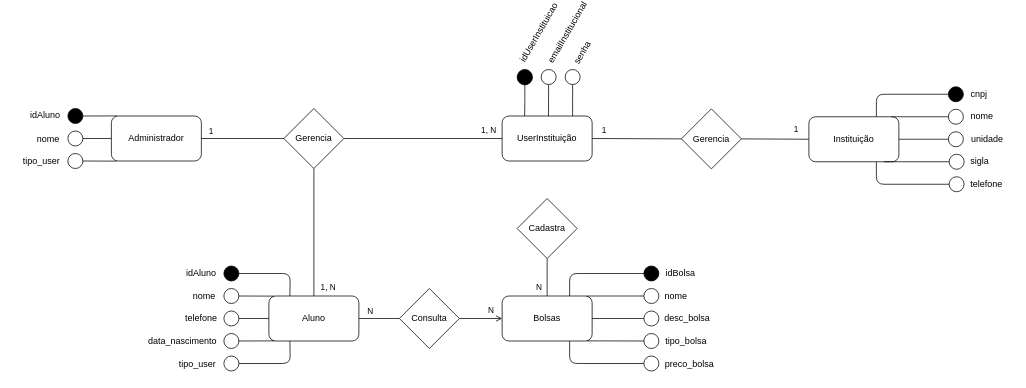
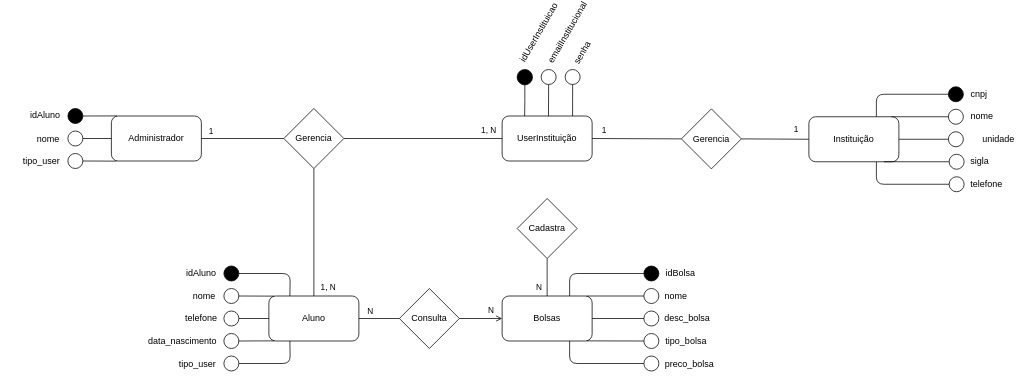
  <mxCell id="0" />
  <mxCell id="1" parent="0" />
  <mxCell id="2" value="Aluno" style="rounded=1;whiteSpace=wrap;html=1;" parent="1" vertex="1"><mxGeometry x="358" y="379" width="120" height="60" as="geometry" /></mxCell>
  <mxCell id="3" value="Consulta" style="rhombus;whiteSpace=wrap;html=1;" parent="1" vertex="1"><mxGeometry x="532" y="369" width="80" height="80" as="geometry" /></mxCell>
  <mxCell id="4" value="Bolsas" style="rounded=1;whiteSpace=wrap;html=1;" parent="1" vertex="1"><mxGeometry x="669" y="379" width="120" height="60" as="geometry" /></mxCell>
  <mxCell id="5" value="Cadastra" style="rhombus;whiteSpace=wrap;html=1;" parent="1" vertex="1"><mxGeometry x="689" y="249" width="80" height="80" as="geometry" /></mxCell>
  <mxCell id="6" style="rounded=0;orthogonalLoop=1;jettySize=auto;html=1;exitX=1;exitY=0.5;exitDx=0;exitDy=0;entryX=0;entryY=0.5;entryDx=0;entryDy=0;endArrow=none;endFill=0;" parent="1" source="8" target="82" edge="1"><mxGeometry relative="1" as="geometry" /></mxCell>
  <mxCell id="7" value="1" style="edgeLabel;html=1;align=center;verticalAlign=middle;resizable=0;points=[];" parent="6" vertex="1" connectable="0"><mxGeometry x="-0.686" y="2" relative="1" as="geometry"><mxPoint x="-4" y="-10" as="offset" /></mxGeometry></mxCell>
  <mxCell id="8" value="UserInstituição" style="rounded=1;whiteSpace=wrap;html=1;" parent="1" vertex="1"><mxGeometry x="669" y="139" width="120" height="60" as="geometry" /></mxCell>
  <mxCell id="9" value="Administrador" style="rounded=1;whiteSpace=wrap;html=1;" parent="1" vertex="1"><mxGeometry x="148" y="139" width="120" height="60" as="geometry" /></mxCell>
  <mxCell id="10" value="Gerencia" style="rhombus;whiteSpace=wrap;html=1;" parent="1" vertex="1"><mxGeometry x="378" y="129" width="80" height="80" as="geometry" /></mxCell>
  <mxCell id="11" value="" style="ellipse;fillColor=strokeColor;html=1;" parent="1" vertex="1"><mxGeometry x="90" y="129" width="20" height="20" as="geometry" /></mxCell>
  <mxCell id="12" value="" style="ellipse;" parent="1" vertex="1"><mxGeometry x="90" y="159" width="20" height="20" as="geometry" /></mxCell>
  <mxCell id="13" value="" style="ellipse;" parent="1" vertex="1"><mxGeometry x="90" y="189" width="20" height="20" as="geometry" /></mxCell>
  <mxCell id="14" value="idAluno" style="text;html=1;align=center;verticalAlign=middle;whiteSpace=wrap;rounded=0;" parent="1" vertex="1"><mxGeometry x="30" y="130" width="60" height="15" as="geometry" /></mxCell>
  <mxCell id="15" value="nome" style="text;html=1;align=center;verticalAlign=middle;whiteSpace=wrap;rounded=0;" parent="1" vertex="1"><mxGeometry x="34" y="162.5" width="60" height="15" as="geometry" /></mxCell>
  <mxCell id="16" value="tipo_user" style="text;html=1;align=center;verticalAlign=middle;whiteSpace=wrap;rounded=0;" parent="1" vertex="1"><mxGeometry x="20" y="191.5" width="70" height="15" as="geometry" /></mxCell>
  <mxCell id="17" value="" style="endArrow=none;html=1;rounded=1;exitX=1;exitY=0.5;exitDx=0;exitDy=0;entryX=0.063;entryY=-0.002;entryDx=0;entryDy=0;entryPerimeter=0;" parent="1" source="11" target="9" edge="1"><mxGeometry width="50" height="50" relative="1" as="geometry"><mxPoint x="110" y="139" as="sourcePoint" /><mxPoint x="188" y="149" as="targetPoint" /></mxGeometry></mxCell>
  <mxCell id="18" value="" style="endArrow=none;html=1;rounded=1;exitX=1;exitY=0.5;exitDx=0;exitDy=0;entryX=0;entryY=0.5;entryDx=0;entryDy=0;edgeStyle=orthogonalEdgeStyle;curved=0;" parent="1" source="12" target="9" edge="1"><mxGeometry width="50" height="50" relative="1" as="geometry"><mxPoint x="120" y="119" as="sourcePoint" /><mxPoint x="188" y="149" as="targetPoint" /></mxGeometry></mxCell>
  <mxCell id="19" value="" style="endArrow=none;html=1;rounded=1;exitX=1;exitY=0.5;exitDx=0;exitDy=0;entryX=0.056;entryY=1.003;entryDx=0;entryDy=0;entryPerimeter=0;" parent="1" source="13" target="9" edge="1"><mxGeometry width="50" height="50" relative="1" as="geometry"><mxPoint x="120" y="179" as="sourcePoint" /><mxPoint x="158" y="179" as="targetPoint" /></mxGeometry></mxCell>
  <mxCell id="20" value="" style="ellipse;fillColor=strokeColor;html=1;" parent="1" vertex="1"><mxGeometry x="298" y="339" width="20" height="20" as="geometry" /></mxCell>
  <mxCell id="21" value="" style="ellipse;" parent="1" vertex="1"><mxGeometry x="298" y="369" width="20" height="20" as="geometry" /></mxCell>
  <mxCell id="22" value="" style="ellipse;" parent="1" vertex="1"><mxGeometry x="298" y="399" width="20" height="20" as="geometry" /></mxCell>
  <mxCell id="23" value="" style="ellipse;" parent="1" vertex="1"><mxGeometry x="298" y="429" width="20" height="20" as="geometry" /></mxCell>
  <mxCell id="24" value="" style="ellipse;" parent="1" vertex="1"><mxGeometry x="298" y="459" width="20" height="20" as="geometry" /></mxCell>
  <mxCell id="25" value="idAluno" style="text;html=1;align=center;verticalAlign=middle;whiteSpace=wrap;rounded=0;" parent="1" vertex="1"><mxGeometry x="238" y="341.5" width="60" height="15" as="geometry" /></mxCell>
  <mxCell id="26" value="nome" style="text;html=1;align=center;verticalAlign=middle;whiteSpace=wrap;rounded=0;" parent="1" vertex="1"><mxGeometry x="242" y="371.5" width="60" height="15" as="geometry" /></mxCell>
  <mxCell id="27" value="telefone" style="text;html=1;align=center;verticalAlign=middle;whiteSpace=wrap;rounded=0;" parent="1" vertex="1"><mxGeometry x="238" y="401.5" width="60" height="15" as="geometry" /></mxCell>
  <mxCell id="28" value="data_nascimento" style="text;html=1;align=center;verticalAlign=middle;whiteSpace=wrap;rounded=0;" parent="1" vertex="1"><mxGeometry x="188" y="432" width="110" height="15" as="geometry" /></mxCell>
  <mxCell id="29" value="tipo_user" style="text;html=1;align=center;verticalAlign=middle;whiteSpace=wrap;rounded=0;" parent="1" vertex="1"><mxGeometry x="228" y="462" width="70" height="15" as="geometry" /></mxCell>
  <mxCell id="30" value="" style="endArrow=none;html=1;rounded=1;exitX=1;exitY=0.5;exitDx=0;exitDy=0;entryX=0.25;entryY=0;entryDx=0;entryDy=0;edgeStyle=orthogonalEdgeStyle;curved=0;" parent="1" source="20" edge="1"><mxGeometry width="50" height="50" relative="1" as="geometry"><mxPoint x="466" y="359" as="sourcePoint" /><mxPoint x="386" y="379" as="targetPoint" /></mxGeometry></mxCell>
  <mxCell id="31" value="" style="endArrow=none;html=1;rounded=1;exitX=1;exitY=0.5;exitDx=0;exitDy=0;entryX=0.06;entryY=0.003;entryDx=0;entryDy=0;entryPerimeter=0;" parent="1" source="21" target="2" edge="1"><mxGeometry width="50" height="50" relative="1" as="geometry"><mxPoint x="328" y="359" as="sourcePoint" /><mxPoint x="348" y="369" as="targetPoint" /></mxGeometry></mxCell>
  <mxCell id="32" value="" style="endArrow=none;html=1;rounded=1;exitX=1;exitY=0.5;exitDx=0;exitDy=0;entryX=0;entryY=0.5;entryDx=0;entryDy=0;edgeStyle=orthogonalEdgeStyle;curved=0;" parent="1" source="22" target="2" edge="1"><mxGeometry width="50" height="50" relative="1" as="geometry"><mxPoint x="328" y="359" as="sourcePoint" /><mxPoint x="356" y="409" as="targetPoint" /></mxGeometry></mxCell>
  <mxCell id="33" value="" style="endArrow=none;html=1;rounded=1;exitX=1;exitY=0.5;exitDx=0;exitDy=0;entryX=0.063;entryY=0.997;entryDx=0;entryDy=0;entryPerimeter=0;" parent="1" source="23" target="2" edge="1"><mxGeometry width="50" height="50" relative="1" as="geometry"><mxPoint x="328" y="419" as="sourcePoint" /><mxPoint x="356" y="439" as="targetPoint" /></mxGeometry></mxCell>
  <mxCell id="34" value="" style="endArrow=none;html=1;rounded=1;exitX=1;exitY=0.5;exitDx=0;exitDy=0;edgeStyle=orthogonalEdgeStyle;curved=0;entryX=0.25;entryY=1;entryDx=0;entryDy=0;" parent="1" source="24" edge="1"><mxGeometry width="50" height="50" relative="1" as="geometry"><mxPoint x="328" y="359" as="sourcePoint" /><mxPoint x="386" y="439" as="targetPoint" /></mxGeometry></mxCell>
  <mxCell id="35" value="" style="endArrow=none;html=1;rounded=1;exitX=0;exitY=0.5;exitDx=0;exitDy=0;entryX=1;entryY=0.5;entryDx=0;entryDy=0;" parent="1" source="10" target="9" edge="1"><mxGeometry width="50" height="50" relative="1" as="geometry"><mxPoint x="120" y="139" as="sourcePoint" /><mxPoint x="166" y="139" as="targetPoint" /></mxGeometry></mxCell>
  <mxCell id="36" value="1" style="edgeLabel;html=1;align=center;verticalAlign=middle;resizable=0;points=[];" parent="35" vertex="1" connectable="0"><mxGeometry x="0.491" y="-1" relative="1" as="geometry"><mxPoint x="-16" y="-10" as="offset" /></mxGeometry></mxCell>
  <mxCell id="37" value="" style="endArrow=none;html=1;rounded=1;exitX=0.5;exitY=0;exitDx=0;exitDy=0;entryX=0.5;entryY=1;entryDx=0;entryDy=0;" parent="1" source="2" target="10" edge="1"><mxGeometry width="50" height="50" relative="1" as="geometry"><mxPoint x="388" y="189" as="sourcePoint" /><mxPoint x="278" y="189" as="targetPoint" /></mxGeometry></mxCell>
  <mxCell id="38" value="1, N" style="edgeLabel;html=1;align=center;verticalAlign=middle;resizable=0;points=[];" parent="37" vertex="1" connectable="0"><mxGeometry x="-0.804" y="-2" relative="1" as="geometry"><mxPoint x="16" y="4" as="offset" /></mxGeometry></mxCell>
  <mxCell id="39" value="" style="endArrow=none;html=1;rounded=1;exitX=1;exitY=0.5;exitDx=0;exitDy=0;entryX=0;entryY=0.5;entryDx=0;entryDy=0;" parent="1" source="10" target="8" edge="1"><mxGeometry width="50" height="50" relative="1" as="geometry"><mxPoint x="428" y="389" as="sourcePoint" /><mxPoint x="428" y="229" as="targetPoint" /></mxGeometry></mxCell>
  <mxCell id="40" value="1, N" style="edgeLabel;html=1;align=center;verticalAlign=middle;resizable=0;points=[];" parent="39" vertex="1" connectable="0"><mxGeometry x="0.719" y="-1" relative="1" as="geometry"><mxPoint x="11" y="-13" as="offset" /></mxGeometry></mxCell>
  <mxCell id="41" value="" style="endArrow=none;html=1;rounded=1;exitX=0.5;exitY=0;exitDx=0;exitDy=0;entryX=0.5;entryY=1;entryDx=0;entryDy=0;" parent="1" source="4" target="5" edge="1"><mxGeometry width="50" height="50" relative="1" as="geometry"><mxPoint x="739" y="259" as="sourcePoint" /><mxPoint x="739" y="209" as="targetPoint" /></mxGeometry></mxCell>
  <mxCell id="42" value="N" style="edgeLabel;html=1;align=center;verticalAlign=middle;resizable=0;points=[];" parent="41" vertex="1" connectable="0"><mxGeometry x="-0.433" y="1" relative="1" as="geometry"><mxPoint x="-11" y="2" as="offset" /></mxGeometry></mxCell>
  <mxCell id="43" value="" style="endArrow=open;html=1;rounded=1;exitX=1;exitY=0.5;exitDx=0;exitDy=0;entryX=0;entryY=0.5;entryDx=0;entryDy=0;" parent="1" source="3" target="4" edge="1"><mxGeometry width="50" height="50" relative="1" as="geometry"><mxPoint x="739" y="389" as="sourcePoint" /><mxPoint x="739" y="339" as="targetPoint" /></mxGeometry></mxCell>
  <mxCell id="44" value="N" style="edgeLabel;html=1;align=center;verticalAlign=middle;resizable=0;points=[];" parent="43" vertex="1" connectable="0"><mxGeometry x="0.368" y="-1" relative="1" as="geometry"><mxPoint x="2" y="-13" as="offset" /></mxGeometry></mxCell>
  <mxCell id="45" value="" style="endArrow=none;html=1;rounded=1;exitX=1;exitY=0.5;exitDx=0;exitDy=0;entryX=0;entryY=0.5;entryDx=0;entryDy=0;" parent="1" source="2" target="3" edge="1"><mxGeometry width="50" height="50" relative="1" as="geometry"><mxPoint x="622" y="419" as="sourcePoint" /><mxPoint x="679" y="419" as="targetPoint" /></mxGeometry></mxCell>
  <mxCell id="46" value="N" style="edgeLabel;html=1;align=center;verticalAlign=middle;resizable=0;points=[];" parent="45" vertex="1" connectable="0"><mxGeometry x="-0.549" y="-2" relative="1" as="geometry"><mxPoint x="2" y="-13" as="offset" /></mxGeometry></mxCell>
  <mxCell id="47" value="" style="ellipse;fillColor=strokeColor;html=1;" parent="1" vertex="1"><mxGeometry x="858" y="339" width="20" height="20" as="geometry" /></mxCell>
  <mxCell id="48" value="" style="ellipse;" parent="1" vertex="1"><mxGeometry x="858" y="369" width="20" height="20" as="geometry" /></mxCell>
  <mxCell id="49" value="" style="ellipse;" parent="1" vertex="1"><mxGeometry x="858" y="399" width="20" height="20" as="geometry" /></mxCell>
  <mxCell id="50" value="" style="ellipse;" parent="1" vertex="1"><mxGeometry x="858" y="429" width="20" height="20" as="geometry" /></mxCell>
  <mxCell id="51" value="" style="ellipse;" parent="1" vertex="1"><mxGeometry x="858" y="459" width="20" height="20" as="geometry" /></mxCell>
  <mxCell id="52" value="idBolsa" style="text;html=1;align=center;verticalAlign=middle;whiteSpace=wrap;rounded=0;" parent="1" vertex="1"><mxGeometry x="877" y="341.5" width="60" height="15" as="geometry" /></mxCell>
  <mxCell id="53" value="nome" style="text;html=1;align=center;verticalAlign=middle;whiteSpace=wrap;rounded=0;" parent="1" vertex="1"><mxGeometry x="871" y="371.5" width="60" height="15" as="geometry" /></mxCell>
  <mxCell id="54" value="desc_bolsa" style="text;html=1;align=center;verticalAlign=middle;whiteSpace=wrap;rounded=0;" parent="1" vertex="1"><mxGeometry x="886" y="401.5" width="60" height="15" as="geometry" /></mxCell>
  <mxCell id="55" value="tipo_bolsa" style="text;html=1;align=center;verticalAlign=middle;whiteSpace=wrap;rounded=0;" parent="1" vertex="1"><mxGeometry x="872" y="432" width="85" height="15" as="geometry" /></mxCell>
  <mxCell id="56" value="preco_bolsa" style="text;html=1;align=center;verticalAlign=middle;whiteSpace=wrap;rounded=0;" parent="1" vertex="1"><mxGeometry x="884" y="462" width="70" height="15" as="geometry" /></mxCell>
  <mxCell id="57" value="" style="endArrow=none;html=1;rounded=1;exitX=0;exitY=0.5;exitDx=0;exitDy=0;entryX=0.75;entryY=0;entryDx=0;entryDy=0;edgeStyle=orthogonalEdgeStyle;curved=0;" parent="1" source="47" target="4" edge="1"><mxGeometry width="50" height="50" relative="1" as="geometry"><mxPoint x="328" y="359" as="sourcePoint" /><mxPoint x="396" y="389" as="targetPoint" /></mxGeometry></mxCell>
  <mxCell id="58" value="" style="endArrow=none;html=1;rounded=1;exitX=0;exitY=0.5;exitDx=0;exitDy=0;entryX=0.938;entryY=0;entryDx=0;entryDy=0;entryPerimeter=0;" parent="1" source="48" target="4" edge="1"><mxGeometry width="50" height="50" relative="1" as="geometry"><mxPoint x="328" y="389" as="sourcePoint" /><mxPoint x="375" y="389" as="targetPoint" /></mxGeometry></mxCell>
  <mxCell id="59" value="" style="endArrow=none;html=1;rounded=1;exitX=0;exitY=0.5;exitDx=0;exitDy=0;entryX=1;entryY=0.5;entryDx=0;entryDy=0;" parent="1" source="49" target="4" edge="1"><mxGeometry width="50" height="50" relative="1" as="geometry"><mxPoint x="868" y="389" as="sourcePoint" /><mxPoint x="792" y="389" as="targetPoint" /></mxGeometry></mxCell>
  <mxCell id="60" value="" style="endArrow=none;html=1;rounded=1;exitX=0;exitY=0.5;exitDx=0;exitDy=0;entryX=0.94;entryY=0.997;entryDx=0;entryDy=0;entryPerimeter=0;" parent="1" source="50" target="4" edge="1"><mxGeometry width="50" height="50" relative="1" as="geometry"><mxPoint x="868" y="419" as="sourcePoint" /><mxPoint x="799" y="419" as="targetPoint" /></mxGeometry></mxCell>
  <mxCell id="61" value="" style="endArrow=none;html=1;rounded=1;exitX=0;exitY=0.5;exitDx=0;exitDy=0;entryX=0.75;entryY=1;entryDx=0;entryDy=0;edgeStyle=orthogonalEdgeStyle;curved=0;" parent="1" source="51" target="4" edge="1"><mxGeometry width="50" height="50" relative="1" as="geometry"><mxPoint x="868" y="359" as="sourcePoint" /><mxPoint x="769" y="389" as="targetPoint" /></mxGeometry></mxCell>
  <mxCell id="62" value="" style="ellipse;fillColor=strokeColor;html=1;" parent="1" vertex="1"><mxGeometry x="1264" y="100" width="20" height="20" as="geometry" /></mxCell>
  <mxCell id="63" value="" style="ellipse;" parent="1" vertex="1"><mxGeometry x="1264" y="130" width="20" height="20" as="geometry" /></mxCell>
  <mxCell id="64" value="" style="ellipse;" parent="1" vertex="1"><mxGeometry x="1264" y="160" width="20" height="20" as="geometry" /></mxCell>
  <mxCell id="65" value="cnpj" style="text;html=1;align=center;verticalAlign=middle;whiteSpace=wrap;rounded=0;" parent="1" vertex="1"><mxGeometry x="1275" y="102.5" width="60" height="15" as="geometry" /></mxCell>
  <mxCell id="66" value="nome" style="text;html=1;align=center;verticalAlign=middle;whiteSpace=wrap;rounded=0;" parent="1" vertex="1"><mxGeometry x="1279" y="132.5" width="60" height="15" as="geometry" /></mxCell>
- <mxCell id="67" value="unidade" style="text;html=1;align=center;verticalAlign=middle;whiteSpace=wrap;rounded=0;" parent="1" vertex="1"><mxGeometry x="1286" y="162.5" width="60" height="15" as="geometry" /></mxCell>
+ <mxCell id="67" value="unidade" style="text;html=1;align=center;verticalAlign=middle;whiteSpace=wrap;rounded=0;" parent="1" vertex="1"><mxGeometry x="1301" y="162.5" width="60" height="15" as="geometry" /></mxCell>
  <mxCell id="68" value="" style="ellipse;" parent="1" vertex="1"><mxGeometry x="1265" y="190" width="20" height="20" as="geometry" /></mxCell>
  <mxCell id="69" value="" style="ellipse;" parent="1" vertex="1"><mxGeometry x="1265" y="220" width="20" height="20" as="geometry" /></mxCell>
  <mxCell id="70" value="sigla" style="text;html=1;align=center;verticalAlign=middle;whiteSpace=wrap;rounded=0;" parent="1" vertex="1"><mxGeometry x="1276" y="192.5" width="60" height="15" as="geometry" /></mxCell>
  <mxCell id="71" value="telefone" style="text;html=1;align=center;verticalAlign=middle;whiteSpace=wrap;rounded=0;" parent="1" vertex="1"><mxGeometry x="1285" y="222.5" width="60" height="15" as="geometry" /></mxCell>
  <mxCell id="72" style="rounded=0;orthogonalLoop=1;jettySize=auto;html=1;exitX=0.5;exitY=1;exitDx=0;exitDy=0;entryX=0.515;entryY=0.005;entryDx=0;entryDy=0;endArrow=none;endFill=0;entryPerimeter=0;" parent="1" source="73" target="8" edge="1"><mxGeometry relative="1" as="geometry" /></mxCell>
  <mxCell id="73" value="" style="ellipse;" parent="1" vertex="1"><mxGeometry x="721" y="77" width="20" height="20" as="geometry" /></mxCell>
  <mxCell id="74" value="" style="ellipse;" parent="1" vertex="1"><mxGeometry x="753" y="77" width="20" height="20" as="geometry" /></mxCell>
  <mxCell id="75" value="emailInstitucional" style="text;html=1;align=center;verticalAlign=middle;whiteSpace=wrap;rounded=0;rotation=-60;" parent="1" vertex="1"><mxGeometry x="726" y="20" width="60" height="15" as="geometry" /></mxCell>
  <mxCell id="76" value="senha" style="text;html=1;align=center;verticalAlign=middle;whiteSpace=wrap;rounded=0;rotation=-60;" parent="1" vertex="1"><mxGeometry x="746" y="47" width="60" height="15" as="geometry" /></mxCell>
  <mxCell id="77" style="edgeStyle=orthogonalEdgeStyle;rounded=0;orthogonalLoop=1;jettySize=auto;html=1;exitX=0.5;exitY=1;exitDx=0;exitDy=0;entryX=0.25;entryY=0;entryDx=0;entryDy=0;endArrow=none;endFill=0;" parent="1" source="78" target="8" edge="1"><mxGeometry relative="1" as="geometry" /></mxCell>
  <mxCell id="78" value="" style="ellipse;fillColor=strokeColor;html=1;" parent="1" vertex="1"><mxGeometry x="689" y="77" width="20.5" height="20.5" as="geometry" /></mxCell>
  <mxCell id="79" value="idUserInstituicao" style="text;html=1;align=center;verticalAlign=middle;whiteSpace=wrap;rounded=0;rotation=-60;" parent="1" vertex="1"><mxGeometry x="688" y="20" width="60" height="15" as="geometry" /></mxCell>
  <mxCell id="80" style="rounded=0;orthogonalLoop=1;jettySize=auto;html=1;exitX=1;exitY=0.5;exitDx=0;exitDy=0;entryX=0;entryY=0.5;entryDx=0;entryDy=0;endArrow=none;endFill=0;" parent="1" source="82" target="86" edge="1"><mxGeometry relative="1" as="geometry" /></mxCell>
  <mxCell id="81" value="1" style="edgeLabel;html=1;align=center;verticalAlign=middle;resizable=0;points=[];" parent="80" vertex="1" connectable="0"><mxGeometry x="0.581" relative="1" as="geometry"><mxPoint x="2" y="-13" as="offset" /></mxGeometry></mxCell>
  <mxCell id="82" value="Gerencia" style="rhombus;whiteSpace=wrap;html=1;" parent="1" vertex="1"><mxGeometry x="908" y="129.5" width="80" height="80" as="geometry" /></mxCell>
  <mxCell id="83" style="edgeStyle=orthogonalEdgeStyle;rounded=1;orthogonalLoop=1;jettySize=auto;html=1;exitX=0.75;exitY=0;exitDx=0;exitDy=0;entryX=0;entryY=0.5;entryDx=0;entryDy=0;curved=0;endArrow=none;endFill=0;" parent="1" source="86" target="62" edge="1"><mxGeometry relative="1" as="geometry" /></mxCell>
  <mxCell id="84" style="rounded=0;orthogonalLoop=1;jettySize=auto;html=1;exitX=1;exitY=0.5;exitDx=0;exitDy=0;entryX=0;entryY=0.5;entryDx=0;entryDy=0;endArrow=none;endFill=0;" parent="1" source="86" target="64" edge="1"><mxGeometry relative="1" as="geometry" /></mxCell>
  <mxCell id="85" style="edgeStyle=orthogonalEdgeStyle;rounded=1;orthogonalLoop=1;jettySize=auto;html=1;exitX=0.75;exitY=1;exitDx=0;exitDy=0;entryX=0;entryY=0.5;entryDx=0;entryDy=0;curved=0;endArrow=none;endFill=0;" parent="1" source="86" target="69" edge="1"><mxGeometry relative="1" as="geometry" /></mxCell>
  <mxCell id="86" value="Instituição" style="rounded=1;whiteSpace=wrap;html=1;" parent="1" vertex="1"><mxGeometry x="1078" y="140" width="120" height="60" as="geometry" /></mxCell>
  <mxCell id="87" style="rounded=0;orthogonalLoop=1;jettySize=auto;html=1;exitX=1;exitY=0.5;exitDx=0;exitDy=0;entryX=0;entryY=0.5;entryDx=0;entryDy=0;endArrow=none;endFill=0;" parent="1" target="63" edge="1"><mxGeometry relative="1" as="geometry"><mxPoint x="1188" y="140" as="sourcePoint" /><mxPoint x="1249" y="140" as="targetPoint" /></mxGeometry></mxCell>
  <mxCell id="88" style="rounded=0;orthogonalLoop=1;jettySize=auto;html=1;exitX=1;exitY=0.5;exitDx=0;exitDy=0;entryX=0;entryY=0.5;entryDx=0;entryDy=0;endArrow=none;endFill=0;" parent="1" target="68" edge="1"><mxGeometry relative="1" as="geometry"><mxPoint x="1178" y="200" as="sourcePoint" /><mxPoint x="1249" y="200" as="targetPoint" /></mxGeometry></mxCell>
  <mxCell id="89" style="rounded=0;orthogonalLoop=1;jettySize=auto;html=1;exitX=0.5;exitY=1;exitDx=0;exitDy=0;entryX=0.783;entryY=0;entryDx=0;entryDy=0;entryPerimeter=0;endArrow=none;endFill=0;" parent="1" source="74" target="8" edge="1"><mxGeometry relative="1" as="geometry" /></mxCell>
